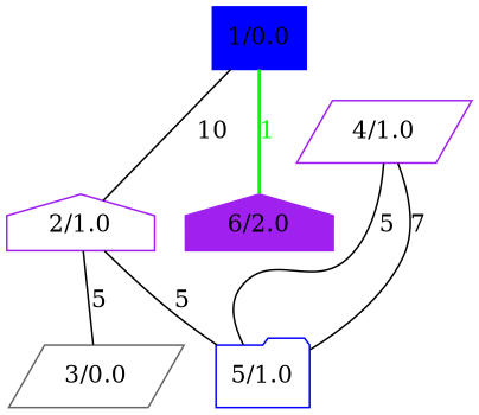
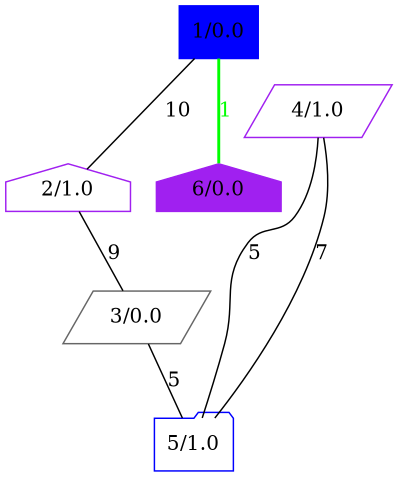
  graph {
    node [Country="United States" betweeness=0.0 color=purple shape=house status=on type=normal weight=0 Internal=1]
    edge [LinkLabel="OC-192c" LinkNote=c LinkType="OC-192" capacity=5 color=black status=on type=normal weight=0.02]
    n1 [Latitude=40.71427 Longitude=-74.00597 color=blue label="1/0.0" shape=box style=filled type=green Internal=""]
    n2 [Latitude=41.85003 Longitude=-87.65005 betweeness=1.0 label="2/1.0" Internal=""]
-   n3 [Latitude=34.05223 Longitude=-118.24368 label="6/2.0" style=filled type=green]
+   n3 [Latitude=34.05223 Longitude=-118.24368 label="6/0.0" style=filled type=green]
    n4 [Latitude=38.89511 Longitude=-77.03637 color=gray40 label="3/0.0" shape=parallelogram]
    n5 [Latitude=37.36883 Longitude=-122.03635 betweeness=1.0 color=blue label="5/1.0" shape=folder]
    n6 [Latitude=47.60621 Longitude=-122.33207 betweeness=1.0 label="4/1.0" shape=parallelogram]
    n1 -- n2 [capacity=10 label=10 weight=0.01]
    n1 -- n3 [color=green demand=1 fontcolor=green label=1 root_edge="(1, 6)" splitted_edge=False style=bold type=green LinkLabel="" LinkNote="" LinkType="" capacity="" status="" weight=""]
-   n2 -- n4 [label=5]
-   n2 -- n5 [label=5]
+   n2 -- n4 [label=9]
+   n4 -- n5 [label=5]
    n6 -- n5 [label=5]
    n6 -- n5 [capacity=7 label=7 weight=0.0142857142857]
  }
